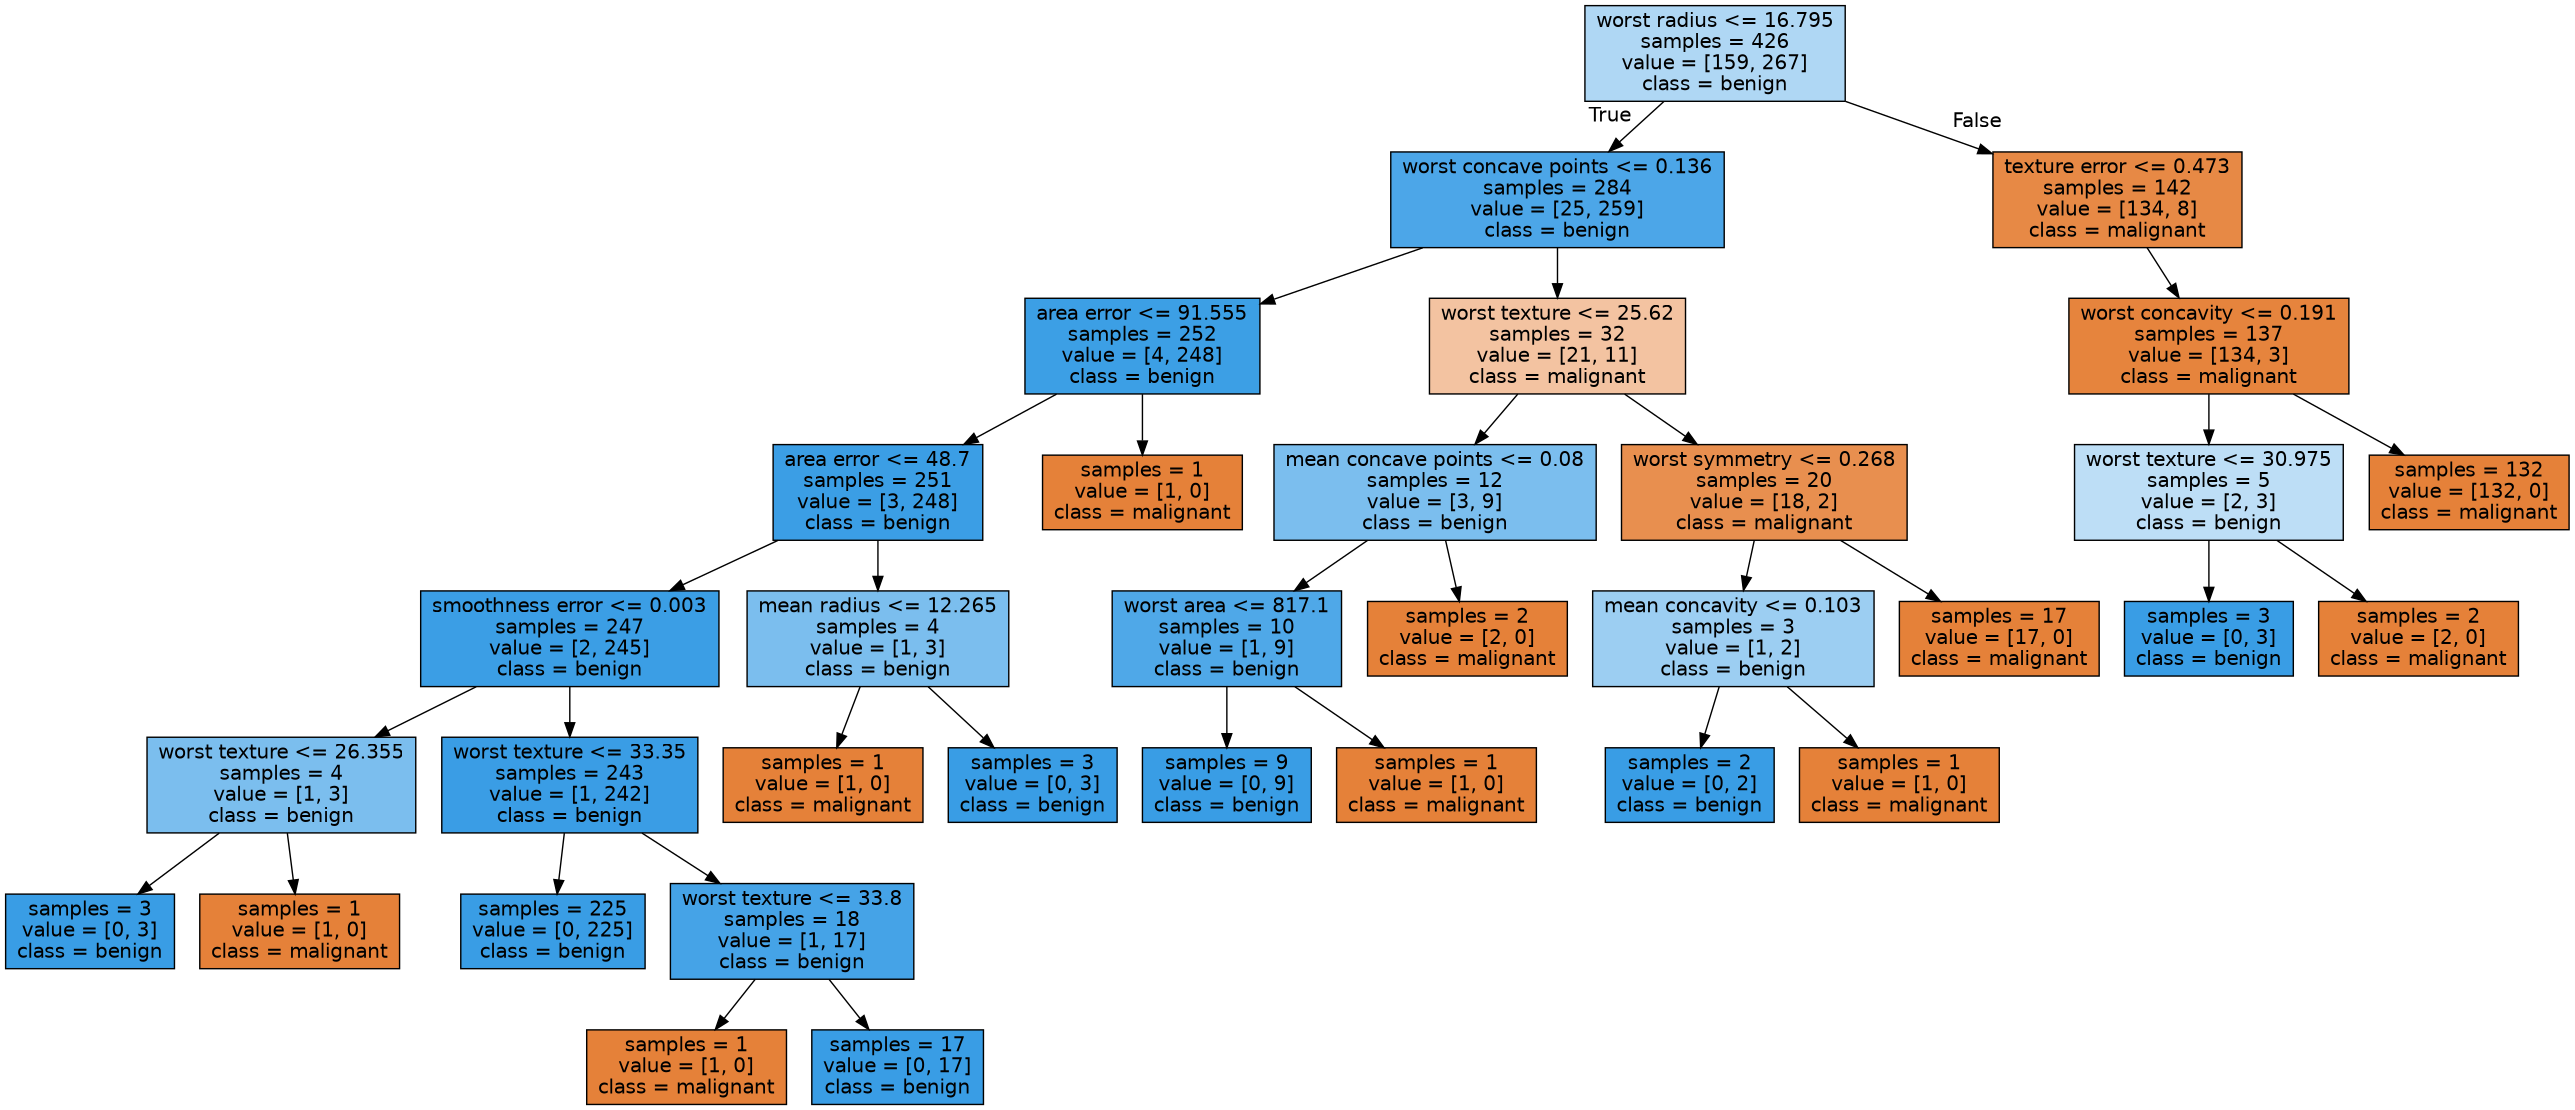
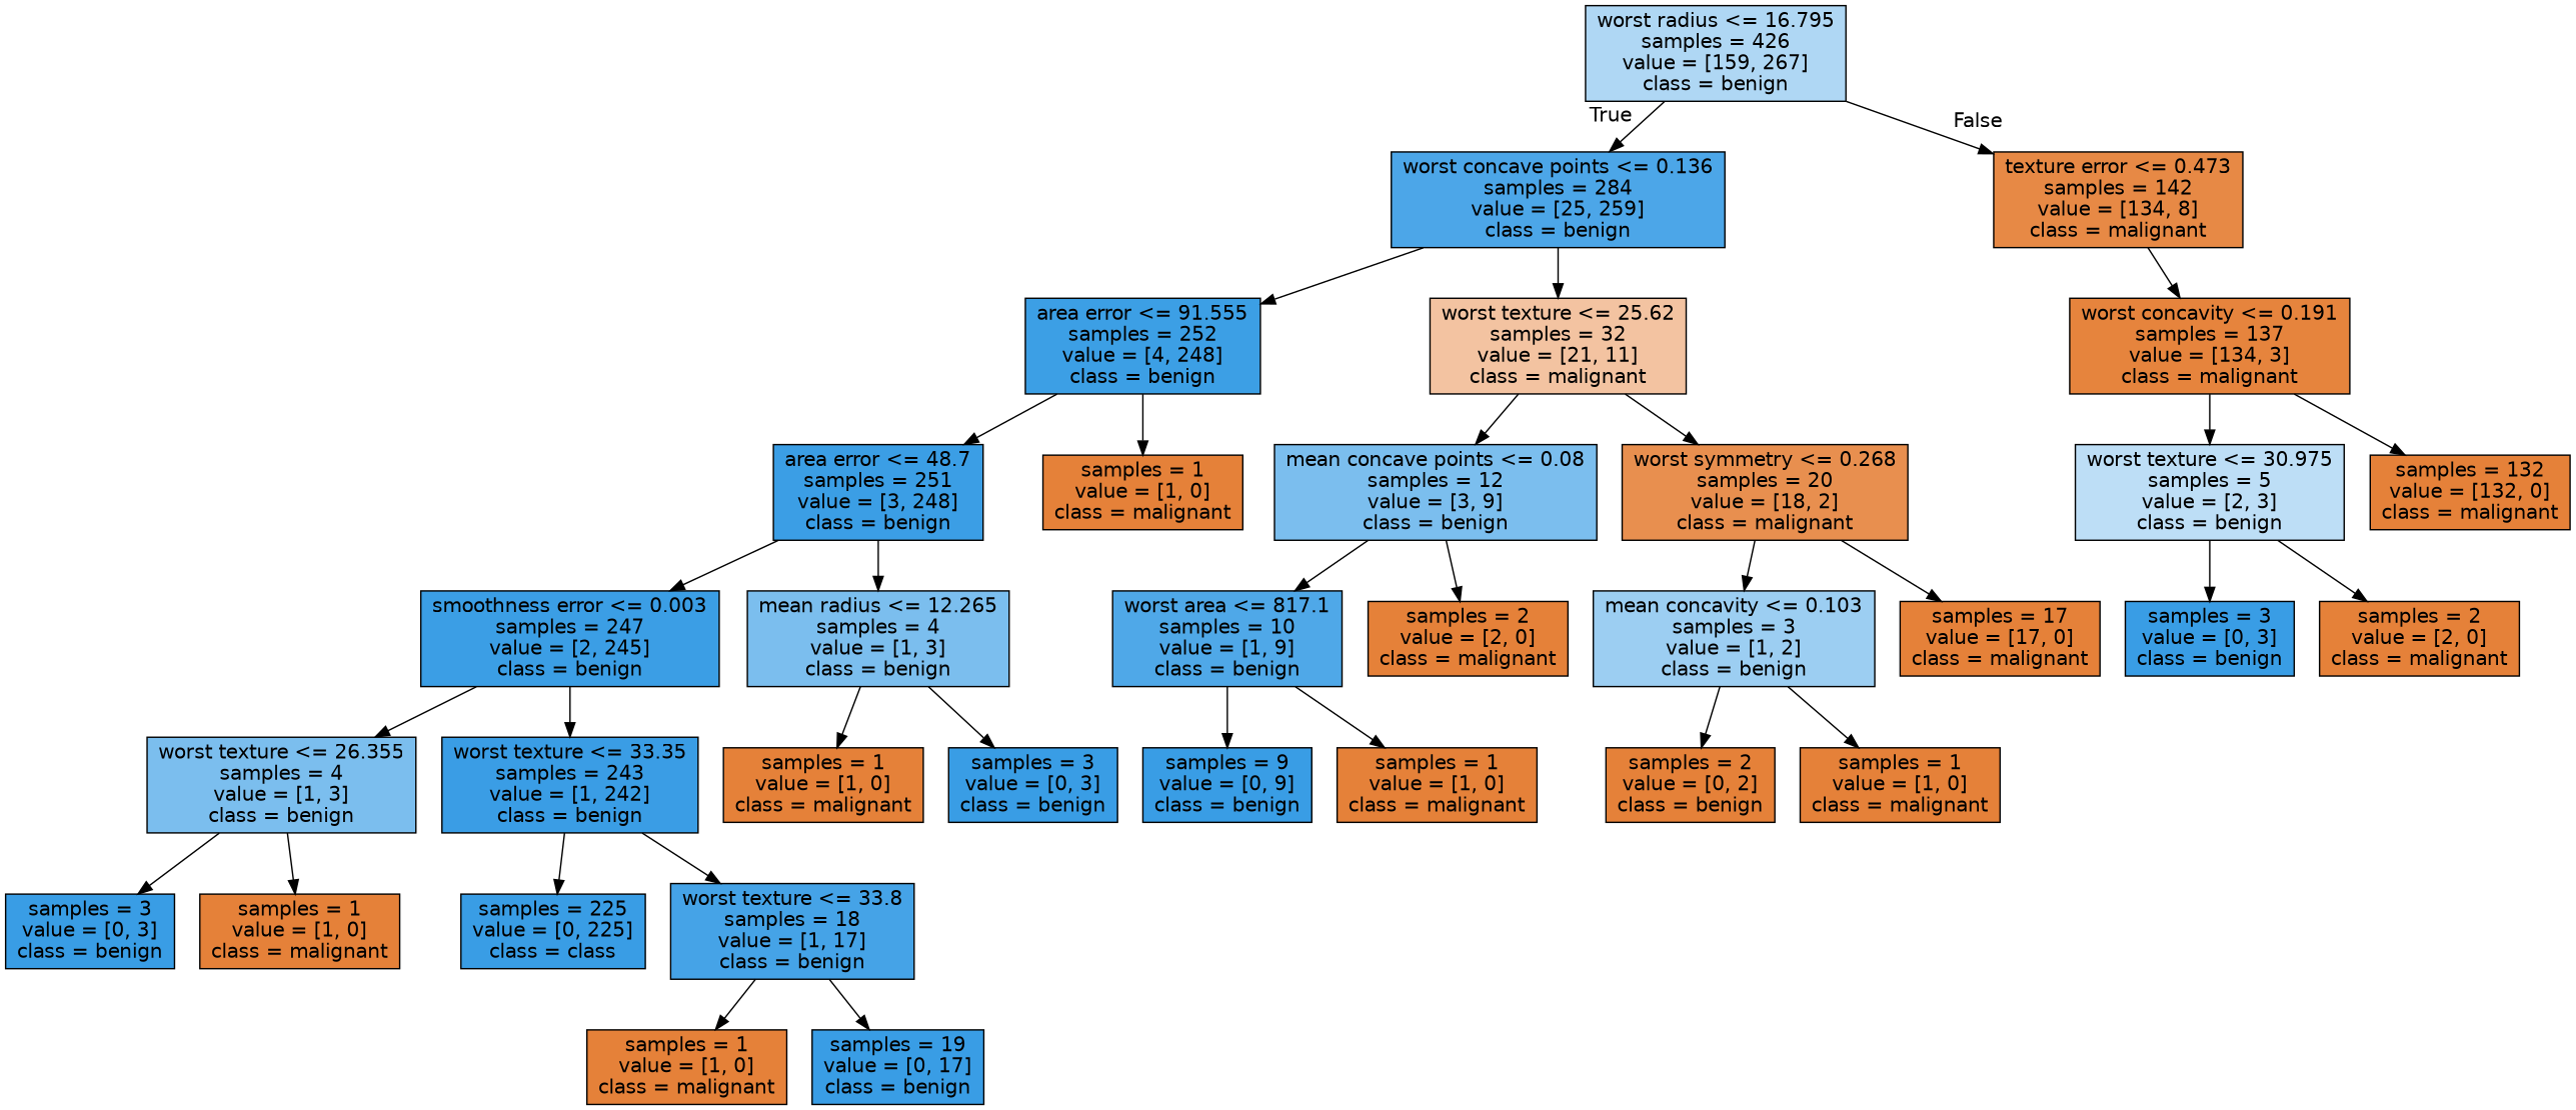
  digraph {
    node [color=black fillcolor="#e58139" fontname=helvetica shape=box style=filled]
    edge [fontname=helvetica]
    n1 [fillcolor="#afd7f4" label="worst radius <= 16.795\nsamples = 426\nvalue = [159, 267]\nclass = benign"]
    n2 [fillcolor="#4ca6e8" label="worst concave points <= 0.136\nsamples = 284\nvalue = [25, 259]\nclass = benign"]
    n3 [fillcolor="#e78945" label="texture error <= 0.473\nsamples = 142\nvalue = [134, 8]\nclass = malignant"]
    n4 [fillcolor="#3c9fe5" label="area error <= 91.555\nsamples = 252\nvalue = [4, 248]\nclass = benign"]
    n5 [fillcolor="#f3c3a1" label="worst texture <= 25.62\nsamples = 32\nvalue = [21, 11]\nclass = malignant"]
    n6 [fillcolor="#e6843d" label="worst concavity <= 0.191\nsamples = 137\nvalue = [134, 3]\nclass = malignant"]
    n7 [fillcolor="#3b9ee5" label="area error <= 48.7\nsamples = 251\nvalue = [3, 248]\nclass = benign"]
    n8 [label="samples = 1\nvalue = [1, 0]\nclass = malignant"]
    n9 [fillcolor="#7bbeee" label="mean concave points <= 0.08\nsamples = 12\nvalue = [3, 9]\nclass = benign"]
    n10 [fillcolor="#e88f4f" label="worst symmetry <= 0.268\nsamples = 20\nvalue = [18, 2]\nclass = malignant"]
    n11 [fillcolor="#3b9ee5" label="smoothness error <= 0.003\nsamples = 247\nvalue = [2, 245]\nclass = benign"]
    n12 [fillcolor="#7bbeee" label="mean radius <= 12.265\nsamples = 4\nvalue = [1, 3]\nclass = benign"]
    n13 [fillcolor="#7bbeee" label="worst texture <= 26.355\nsamples = 4\nvalue = [1, 3]\nclass = benign"]
    n14 [fillcolor="#3a9de5" label="worst texture <= 33.35\nsamples = 243\nvalue = [1, 242]\nclass = benign"]
    n15 [label="samples = 1\nvalue = [1, 0]\nclass = malignant"]
    n16 [fillcolor="#399de5" label="samples = 3\nvalue = [0, 3]\nclass = benign"]
    n17 [fillcolor="#399de5" label="samples = 3\nvalue = [0, 3]\nclass = benign"]
    n18 [label="samples = 1\nvalue = [1, 0]\nclass = malignant"]
-   n19 [fillcolor="#399de5" label="samples = 225\nvalue = [0, 225]\nclass = benign"]
+   n19 [fillcolor="#399de5" label="samples = 225\nvalue = [0, 225]\nclass = class"]
    n20 [fillcolor="#45a3e7" label="worst texture <= 33.8\nsamples = 18\nvalue = [1, 17]\nclass = benign"]
    n21 [label="samples = 1\nvalue = [1, 0]\nclass = malignant"]
-   n22 [fillcolor="#399de5" label="samples = 17\nvalue = [0, 17]\nclass = benign"]
+   n22 [fillcolor="#399de5" label="samples = 19\nvalue = [0, 17]\nclass = benign"]
    n23 [fillcolor="#4fa8e8" label="worst area <= 817.1\nsamples = 10\nvalue = [1, 9]\nclass = benign"]
    n24 [label="samples = 2\nvalue = [2, 0]\nclass = malignant"]
    n25 [fillcolor="#9ccef2" label="mean concavity <= 0.103\nsamples = 3\nvalue = [1, 2]\nclass = benign"]
    n26 [label="samples = 17\nvalue = [17, 0]\nclass = malignant"]
    n27 [fillcolor="#399de5" label="samples = 9\nvalue = [0, 9]\nclass = benign"]
    n28 [label="samples = 1\nvalue = [1, 0]\nclass = malignant"]
-   n29 [fillcolor="#399de5" label="samples = 2\nvalue = [0, 2]\nclass = benign"]
+   n29 [label="samples = 2\nvalue = [0, 2]\nclass = benign"]
    n30 [label="samples = 1\nvalue = [1, 0]\nclass = malignant"]
    n31 [fillcolor="#bddef6" label="worst texture <= 30.975\nsamples = 5\nvalue = [2, 3]\nclass = benign"]
    n32 [label="samples = 132\nvalue = [132, 0]\nclass = malignant"]
    n33 [fillcolor="#399de5" label="samples = 3\nvalue = [0, 3]\nclass = benign"]
    n34 [label="samples = 2\nvalue = [2, 0]\nclass = malignant"]
    n1 -> n2 [headlabel=True labelangle=45 labeldistance=2.5]
    n1 -> n3 [headlabel=False labelangle=-45 labeldistance=2.5]
    n2 -> n4
    n2 -> n5
    n3 -> n6
    n4 -> n7
    n4 -> n8
    n5 -> n9
    n5 -> n10
    n6 -> n31
    n6 -> n32
    n7 -> n11
    n7 -> n12
    n9 -> n23
    n9 -> n24
    n10 -> n25
    n10 -> n26
    n11 -> n13
    n11 -> n14
    n12 -> n15
    n12 -> n16
    n13 -> n17
    n13 -> n18
    n14 -> n19
    n14 -> n20
    n20 -> n21
    n20 -> n22
    n23 -> n27
    n23 -> n28
    n25 -> n29
    n25 -> n30
    n31 -> n33
    n31 -> n34
  }
